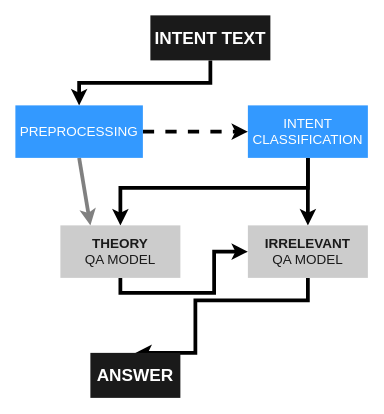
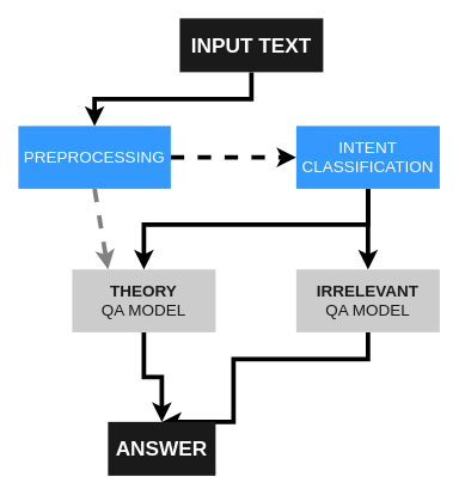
  <mxCell id="0" />
  <mxCell id="1" parent="0" />
- <mxCell id="2" style="edgeStyle=none;rounded=0;orthogonalLoop=1;jettySize=auto;html=1;exitX=0.5;exitY=1;exitDx=0;exitDy=0;dashed=0;strokeColor=#808080;strokeWidth=5;fontSize=18;fontColor=#1A1A1A;entryX=0.25;entryY=0;entryDx=0;entryDy=0;" parent="1" source="10" target="13" edge="1"><mxGeometry relative="1" as="geometry" /></mxCell>
- <mxCell id="3" style="edgeStyle=orthogonalEdgeStyle;rounded=0;orthogonalLoop=1;jettySize=auto;html=1;exitX=0.5;exitY=1;exitDx=0;exitDy=0;strokeColor=#000000;strokeWidth=5;fontSize=18;fontColor=#1A1A1A;" parent="1" source="13" target="12" edge="1"><mxGeometry relative="1" as="geometry" /></mxCell>
+ <mxCell id="2" style="edgeStyle=none;rounded=0;orthogonalLoop=1;jettySize=auto;html=1;exitX=0.5;exitY=1;exitDx=0;exitDy=0;dashed=1;strokeColor=#808080;strokeWidth=5;fontSize=18;fontColor=#1A1A1A;entryX=0.25;entryY=0;entryDx=0;entryDy=0;" parent="1" source="10" target="13" edge="1"><mxGeometry relative="1" as="geometry" /></mxCell>
+ <mxCell id="3" style="edgeStyle=orthogonalEdgeStyle;rounded=0;orthogonalLoop=1;jettySize=auto;html=1;exitX=0.5;exitY=1;exitDx=0;exitDy=0;entryX=0.5;entryY=0;entryDx=0;entryDy=0;strokeColor=#000000;strokeWidth=5;fontSize=18;fontColor=#1A1A1A;" parent="1" source="13" target="14" edge="1"><mxGeometry relative="1" as="geometry" /></mxCell>
  <mxCell id="4" style="edgeStyle=orthogonalEdgeStyle;rounded=0;orthogonalLoop=1;jettySize=auto;html=1;exitX=0.5;exitY=1;exitDx=0;exitDy=0;entryX=0.5;entryY=0;entryDx=0;entryDy=0;fontSize=18;fontColor=#1A1A1A;strokeWidth=5;" parent="1" source="5" target="10" edge="1"><mxGeometry relative="1" as="geometry" /></mxCell>
- <mxCell id="5" value="&lt;font style=&quot;font-size: 23px&quot;&gt;INTENT TEXT&lt;br&gt;&lt;/font&gt;" style="rounded=0;whiteSpace=wrap;html=1;fillColor=#1A1A1A;fontStyle=1;fontSize=23;labelBorderColor=none;strokeColor=none;fontColor=#FFFFFF;" parent="1" vertex="1"><mxGeometry x="200" y="20" width="160" height="60" as="geometry" /></mxCell>
+ <mxCell id="5" value="&lt;font style=&quot;font-size: 23px&quot;&gt;INPUT TEXT&lt;br&gt;&lt;/font&gt;" style="rounded=0;whiteSpace=wrap;html=1;fillColor=#1A1A1A;fontStyle=1;fontSize=23;labelBorderColor=none;strokeColor=none;fontColor=#FFFFFF;" parent="1" vertex="1"><mxGeometry x="200" y="20" width="160" height="60" as="geometry" /></mxCell>
  <mxCell id="6" style="edgeStyle=orthogonalEdgeStyle;rounded=0;orthogonalLoop=1;jettySize=auto;html=1;exitX=0.5;exitY=1;exitDx=0;exitDy=0;fontSize=18;fontColor=#1A1A1A;strokeWidth=5;entryX=0.5;entryY=0;entryDx=0;entryDy=0;" parent="1" source="8" target="13" edge="1"><mxGeometry relative="1" as="geometry"><Array as="points"><mxPoint x="410" y="250" /><mxPoint x="160" y="250" /></Array></mxGeometry></mxCell>
  <mxCell id="7" style="edgeStyle=orthogonalEdgeStyle;rounded=0;orthogonalLoop=1;jettySize=auto;html=1;exitX=0.5;exitY=1;exitDx=0;exitDy=0;entryX=0.5;entryY=0;entryDx=0;entryDy=0;fontSize=18;fontColor=#1A1A1A;strokeWidth=5;" parent="1" source="8" target="12" edge="1"><mxGeometry relative="1" as="geometry"><Array as="points"><mxPoint x="410" y="260" /><mxPoint x="410" y="260" /></Array></mxGeometry></mxCell>
  <mxCell id="8" value="INTENT CLASSIFICATION" style="rounded=0;whiteSpace=wrap;html=1;fillColor=#3399FF;fontSize=18;fontColor=#FFFFFF;strokeColor=none;" parent="1" vertex="1"><mxGeometry x="330" y="140" width="160" height="70" as="geometry" /></mxCell>
  <mxCell id="9" style="edgeStyle=orthogonalEdgeStyle;rounded=0;orthogonalLoop=1;jettySize=auto;html=1;exitX=1;exitY=0.5;exitDx=0;exitDy=0;entryX=0;entryY=0.5;entryDx=0;entryDy=0;fontSize=18;fontColor=#1A1A1A;strokeWidth=5;dashed=1;" parent="1" source="10" target="8" edge="1"><mxGeometry relative="1" as="geometry" /></mxCell>
  <mxCell id="10" value="PREPROCESSING" style="rounded=0;whiteSpace=wrap;html=1;fillColor=#3399FF;fontSize=18;fontColor=#FFFFFF;strokeColor=none;" parent="1" vertex="1"><mxGeometry x="20" y="140" width="170" height="70" as="geometry" /></mxCell>
  <mxCell id="11" style="edgeStyle=orthogonalEdgeStyle;rounded=0;orthogonalLoop=1;jettySize=auto;html=1;exitX=0.5;exitY=1;exitDx=0;exitDy=0;strokeColor=#000000;strokeWidth=5;fontSize=18;fontColor=#1A1A1A;entryX=0.5;entryY=0;entryDx=0;entryDy=0;" parent="1" source="12" target="14" edge="1"><mxGeometry relative="1" as="geometry"><mxPoint x="250" y="440" as="targetPoint" /><Array as="points"><mxPoint x="410" y="400" /><mxPoint x="260" y="400" /></Array></mxGeometry></mxCell>
  <mxCell id="12" value="&lt;b&gt;IRRELEVANT&lt;/b&gt;&lt;br&gt;QA MODEL" style="rounded=0;whiteSpace=wrap;html=1;fillColor=#CCCCCC;fontSize=18;fontColor=#1A1A1A;strokeColor=none;" parent="1" vertex="1"><mxGeometry x="330" y="300" width="160" height="70" as="geometry" /></mxCell>
  <mxCell id="13" value="&lt;b&gt;THEORY&lt;/b&gt;&lt;br&gt;&lt;span&gt;QA MODEL&lt;/span&gt;" style="rounded=0;whiteSpace=wrap;html=1;fillColor=#CCCCCC;fontSize=18;fontColor=#1A1A1A;strokeColor=none;" parent="1" vertex="1"><mxGeometry x="80" y="300" width="160" height="70" as="geometry" /></mxCell>
  <mxCell id="14" value="ANSWER" style="rounded=0;whiteSpace=wrap;html=1;fillColor=#1A1A1A;fontStyle=1;fontSize=23;labelBorderColor=none;strokeColor=none;fontColor=#FFFFFF;" parent="1" vertex="1"><mxGeometry x="120" y="470" width="120" height="60" as="geometry" /></mxCell>
